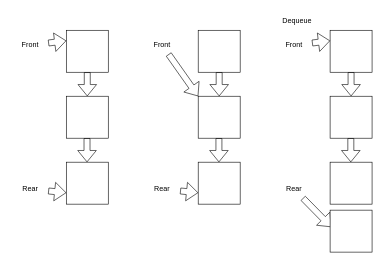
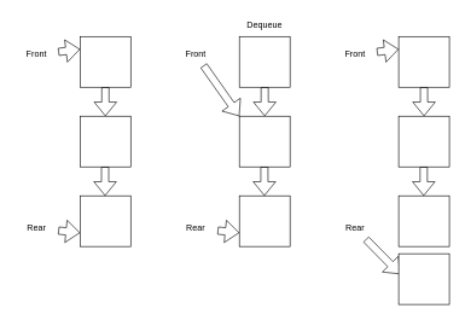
  <mxCell id="0" />
  <mxCell id="1" parent="0" />
  <mxCell id="2" value="" style="whiteSpace=wrap;html=1;aspect=fixed;" vertex="1" parent="1"><mxGeometry x="110" y="50" width="70" height="70" as="geometry" /></mxCell>
  <mxCell id="3" value="" style="whiteSpace=wrap;html=1;aspect=fixed;" vertex="1" parent="1"><mxGeometry x="110" y="160" width="70" height="70" as="geometry" /></mxCell>
  <mxCell id="4" value="" style="whiteSpace=wrap;html=1;aspect=fixed;" vertex="1" parent="1"><mxGeometry x="110" y="270" width="70" height="70" as="geometry" /></mxCell>
  <mxCell id="5" value="" style="shape=flexArrow;endArrow=classic;html=1;rounded=0;exitX=0.5;exitY=1;exitDx=0;exitDy=0;entryX=0.5;entryY=0;entryDx=0;entryDy=0;" edge="1" parent="1" source="2" target="3"><mxGeometry width="50" height="50" relative="1" as="geometry"><mxPoint x="270" y="230" as="sourcePoint" /><mxPoint x="320" y="180" as="targetPoint" /></mxGeometry></mxCell>
  <mxCell id="6" value="" style="shape=flexArrow;endArrow=classic;html=1;rounded=0;exitX=0.5;exitY=1;exitDx=0;exitDy=0;entryX=0.5;entryY=0;entryDx=0;entryDy=0;" edge="1" parent="1"><mxGeometry width="50" height="50" relative="1" as="geometry"><mxPoint x="144.57" y="230" as="sourcePoint" /><mxPoint x="144.57" y="270" as="targetPoint" /></mxGeometry></mxCell>
  <mxCell id="7" value="Front" style="text;html=1;align=center;verticalAlign=middle;whiteSpace=wrap;rounded=0;" vertex="1" parent="1"><mxGeometry x="20" y="60" width="60" height="30" as="geometry" /></mxCell>
  <mxCell id="8" value="" style="shape=flexArrow;endArrow=classic;html=1;rounded=0;entryX=0;entryY=0.25;entryDx=0;entryDy=0;" edge="1" parent="1" source="7" target="2"><mxGeometry width="50" height="50" relative="1" as="geometry"><mxPoint x="155" y="130" as="sourcePoint" /><mxPoint x="100" y="70" as="targetPoint" /></mxGeometry></mxCell>
  <mxCell id="9" value="Rear" style="text;html=1;align=center;verticalAlign=middle;whiteSpace=wrap;rounded=0;" vertex="1" parent="1"><mxGeometry x="20" y="300" width="60" height="30" as="geometry" /></mxCell>
  <mxCell id="10" value="" style="shape=flexArrow;endArrow=classic;html=1;rounded=0;" edge="1" parent="1" source="9"><mxGeometry width="50" height="50" relative="1" as="geometry"><mxPoint x="155" y="370" as="sourcePoint" /><mxPoint x="110" y="321" as="targetPoint" /></mxGeometry></mxCell>
- <mxCell id="11" value="Dequeue" style="text;html=1;align=center;verticalAlign=middle;whiteSpace=wrap;rounded=0;" vertex="1" parent="1"><mxGeometry x="465" y="20" width="60" height="30" as="geometry" /></mxCell>
+ <mxCell id="11" value="Dequeue" style="text;html=1;align=center;verticalAlign=middle;whiteSpace=wrap;rounded=0;" vertex="1" parent="1"><mxGeometry x="335" width="60" height="30" as="geometry" y="20" /></mxCell>
  <mxCell id="12" value="" style="whiteSpace=wrap;html=1;aspect=fixed;" vertex="1" parent="1"><mxGeometry x="330" y="50" width="70" height="70" as="geometry" /></mxCell>
  <mxCell id="13" value="" style="whiteSpace=wrap;html=1;aspect=fixed;" vertex="1" parent="1"><mxGeometry x="330" y="160" width="70" height="70" as="geometry" /></mxCell>
  <mxCell id="14" value="" style="whiteSpace=wrap;html=1;aspect=fixed;" vertex="1" parent="1"><mxGeometry x="330" y="270" width="70" height="70" as="geometry" /></mxCell>
  <mxCell id="15" value="" style="shape=flexArrow;endArrow=classic;html=1;rounded=0;exitX=0.5;exitY=1;exitDx=0;exitDy=0;entryX=0.5;entryY=0;entryDx=0;entryDy=0;" edge="1" parent="1" source="12" target="13"><mxGeometry width="50" height="50" relative="1" as="geometry"><mxPoint x="490" y="230" as="sourcePoint" /><mxPoint x="540" y="180" as="targetPoint" /></mxGeometry></mxCell>
  <mxCell id="16" value="" style="shape=flexArrow;endArrow=classic;html=1;rounded=0;exitX=0.5;exitY=1;exitDx=0;exitDy=0;entryX=0.5;entryY=0;entryDx=0;entryDy=0;" edge="1" parent="1"><mxGeometry width="50" height="50" relative="1" as="geometry"><mxPoint x="364.57" y="230" as="sourcePoint" /><mxPoint x="364.57" y="270" as="targetPoint" /></mxGeometry></mxCell>
  <mxCell id="17" value="Front" style="text;html=1;align=center;verticalAlign=middle;whiteSpace=wrap;rounded=0;" vertex="1" parent="1"><mxGeometry x="240" y="60" width="60" height="30" as="geometry" /></mxCell>
  <mxCell id="18" value="" style="shape=flexArrow;endArrow=classic;html=1;rounded=0;entryX=0;entryY=0;entryDx=0;entryDy=0;" edge="1" parent="1" source="17" target="13"><mxGeometry width="50" height="50" relative="1" as="geometry"><mxPoint x="375" y="130" as="sourcePoint" /><mxPoint x="320" y="70" as="targetPoint" /></mxGeometry></mxCell>
  <mxCell id="19" value="Rear" style="text;html=1;align=center;verticalAlign=middle;whiteSpace=wrap;rounded=0;" vertex="1" parent="1"><mxGeometry x="240" y="300" width="60" height="30" as="geometry" /></mxCell>
  <mxCell id="20" value="" style="shape=flexArrow;endArrow=classic;html=1;rounded=0;" edge="1" parent="1" source="19"><mxGeometry width="50" height="50" relative="1" as="geometry"><mxPoint x="375" y="370" as="sourcePoint" /><mxPoint x="330" y="321" as="targetPoint" /></mxGeometry></mxCell>
  <mxCell id="21" value="" style="whiteSpace=wrap;html=1;aspect=fixed;" vertex="1" parent="1"><mxGeometry x="550" y="50" width="70" height="70" as="geometry" /></mxCell>
  <mxCell id="22" value="" style="whiteSpace=wrap;html=1;aspect=fixed;" vertex="1" parent="1"><mxGeometry x="550" y="160" width="70" height="70" as="geometry" /></mxCell>
  <mxCell id="23" value="" style="whiteSpace=wrap;html=1;aspect=fixed;" vertex="1" parent="1"><mxGeometry x="550" y="270" width="70" height="70" as="geometry" /></mxCell>
  <mxCell id="24" value="" style="shape=flexArrow;endArrow=classic;html=1;rounded=0;exitX=0.5;exitY=1;exitDx=0;exitDy=0;entryX=0.5;entryY=0;entryDx=0;entryDy=0;" edge="1" parent="1" source="21" target="22"><mxGeometry width="50" height="50" relative="1" as="geometry"><mxPoint x="710" y="230" as="sourcePoint" /><mxPoint x="760" y="180" as="targetPoint" /></mxGeometry></mxCell>
  <mxCell id="25" value="" style="shape=flexArrow;endArrow=classic;html=1;rounded=0;exitX=0.5;exitY=1;exitDx=0;exitDy=0;entryX=0.5;entryY=0;entryDx=0;entryDy=0;" edge="1" parent="1"><mxGeometry width="50" height="50" relative="1" as="geometry"><mxPoint x="584.57" y="230" as="sourcePoint" /><mxPoint x="584.57" y="270" as="targetPoint" /></mxGeometry></mxCell>
  <mxCell id="26" value="Front" style="text;html=1;align=center;verticalAlign=middle;whiteSpace=wrap;rounded=0;" vertex="1" parent="1"><mxGeometry x="460" y="60" width="60" height="30" as="geometry" /></mxCell>
  <mxCell id="27" value="" style="shape=flexArrow;endArrow=classic;html=1;rounded=0;entryX=0;entryY=0.25;entryDx=0;entryDy=0;" edge="1" parent="1" source="26" target="21"><mxGeometry width="50" height="50" relative="1" as="geometry"><mxPoint x="595" y="130" as="sourcePoint" /><mxPoint x="540" y="70" as="targetPoint" /></mxGeometry></mxCell>
  <mxCell id="28" value="Rear" style="text;html=1;align=center;verticalAlign=middle;whiteSpace=wrap;rounded=0;" vertex="1" parent="1"><mxGeometry x="460" y="300" width="60" height="30" as="geometry" /></mxCell>
  <mxCell id="29" value="" style="shape=flexArrow;endArrow=classic;html=1;rounded=0;entryX=0.031;entryY=0.403;entryDx=0;entryDy=0;entryPerimeter=0;" edge="1" parent="1" source="28" target="30"><mxGeometry width="50" height="50" relative="1" as="geometry"><mxPoint x="595" y="370" as="sourcePoint" /><mxPoint x="550" y="321" as="targetPoint" /></mxGeometry></mxCell>
  <mxCell id="30" value="" style="whiteSpace=wrap;html=1;aspect=fixed;" vertex="1" parent="1"><mxGeometry x="550" y="350" width="70" height="70" as="geometry" /></mxCell>
